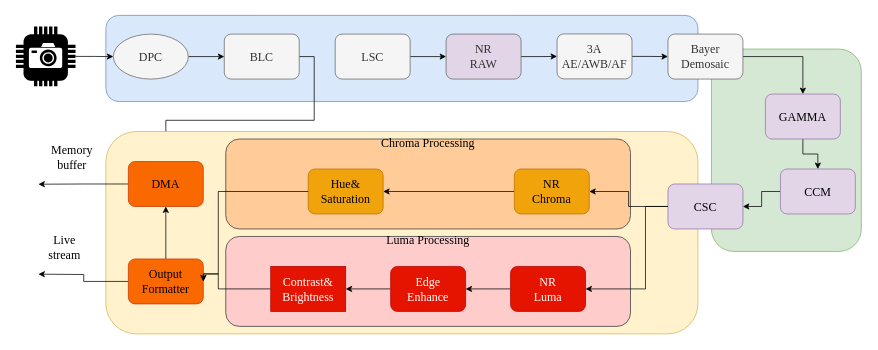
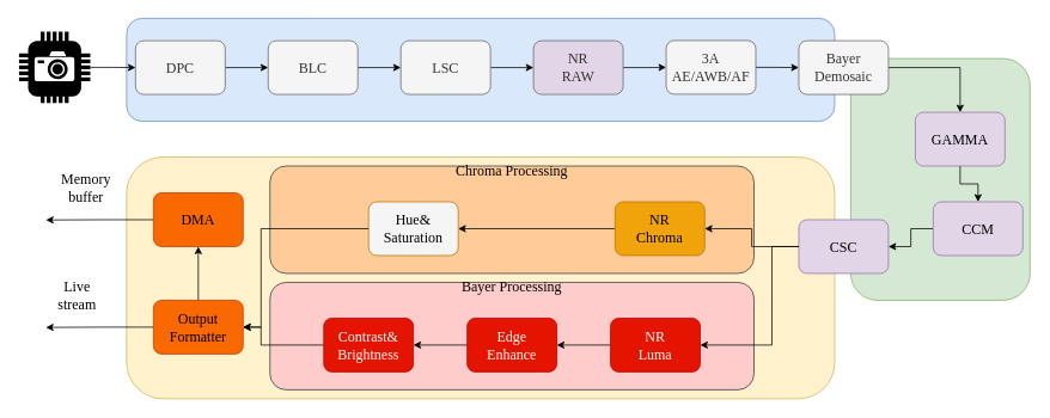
  <mxCell id="0" />
  <mxCell id="1" parent="0" />
  <mxCell id="2" value="" style="rounded=1;whiteSpace=wrap;html=1;fillColor=#dae8fc;strokeColor=#6c8ebf;" vertex="1" parent="1"><mxGeometry x="140" y="20" width="790" height="115" as="geometry" /></mxCell>
  <mxCell id="3" value="" style="rounded=1;whiteSpace=wrap;html=1;fillColor=#d5e8d4;strokeColor=#82b366;" vertex="1" parent="1"><mxGeometry x="948" y="65" width="200" height="270" as="geometry" /></mxCell>
  <mxCell id="4" style="edgeStyle=orthogonalEdgeStyle;rounded=0;orthogonalLoop=1;jettySize=auto;html=1;exitX=1;exitY=0.5;exitDx=0;exitDy=0;exitPerimeter=0;entryX=0;entryY=0.5;entryDx=0;entryDy=0;" edge="1" parent="1" source="5" target="7"><mxGeometry relative="1" as="geometry" /></mxCell>
  <mxCell id="5" value="" style="outlineConnect=0;dashed=0;verticalLabelPosition=bottom;verticalAlign=top;align=center;html=1;shape=mxgraph.aws3.camera;fillColor=#000000;gradientColor=none;strokeColor=#000000;" vertex="1" parent="1"><mxGeometry x="20" y="35" width="79.5" height="79.5" as="geometry" /></mxCell>
  <mxCell id="6" style="edgeStyle=orthogonalEdgeStyle;rounded=0;orthogonalLoop=1;jettySize=auto;html=1;exitX=1;exitY=0.5;exitDx=0;exitDy=0;entryX=0;entryY=0.5;entryDx=0;entryDy=0;" edge="1" parent="1" source="7" target="9"><mxGeometry relative="1" as="geometry" /></mxCell>
- <mxCell id="7" value="&lt;font style=&quot;font-size: 16px;&quot; face=&quot;Comic Sans MS&quot;&gt;DPC&lt;/font&gt;" style="ellipse;whiteSpace=wrap;html=1;fillColor=#f5f5f5;fontColor=#333333;strokeColor=#666666;" vertex="1" parent="1"><mxGeometry x="150" y="45" width="100" height="60" as="geometry" /></mxCell>
- <mxCell id="8" style="edgeStyle=orthogonalEdgeStyle;rounded=0;orthogonalLoop=1;jettySize=auto;html=1;exitX=1;exitY=0.5;exitDx=0;exitDy=0;" edge="1" parent="1" source="9" target="38"><mxGeometry relative="1" as="geometry" /></mxCell>
+ <mxCell id="7" value="&lt;font style=&quot;font-size: 16px;&quot; face=&quot;Comic Sans MS&quot;&gt;DPC&lt;/font&gt;" style="rounded=1;whiteSpace=wrap;html=1;fillColor=#f5f5f5;fontColor=#333333;strokeColor=#666666;" vertex="1" parent="1"><mxGeometry x="150" y="45" width="100" height="60" as="geometry" /></mxCell>
+ <mxCell id="8" style="edgeStyle=orthogonalEdgeStyle;rounded=0;orthogonalLoop=1;jettySize=auto;html=1;exitX=1;exitY=0.5;exitDx=0;exitDy=0;entryX=0;entryY=0.5;entryDx=0;entryDy=0;" edge="1" parent="1" source="9" target="11"><mxGeometry relative="1" as="geometry" /></mxCell>
  <mxCell id="9" value="&lt;font style=&quot;font-size: 16px;&quot; face=&quot;Comic Sans MS&quot;&gt;BLC&lt;/font&gt;" style="rounded=1;whiteSpace=wrap;html=1;fillColor=#f5f5f5;strokeColor=#666666;fontColor=#333333;" vertex="1" parent="1"><mxGeometry x="298" y="45" width="100" height="60" as="geometry" /></mxCell>
  <mxCell id="10" style="edgeStyle=orthogonalEdgeStyle;rounded=0;orthogonalLoop=1;jettySize=auto;html=1;exitX=1;exitY=0.5;exitDx=0;exitDy=0;entryX=0;entryY=0.5;entryDx=0;entryDy=0;" edge="1" parent="1" source="11" target="13"><mxGeometry relative="1" as="geometry" /></mxCell>
  <mxCell id="11" value="&lt;font style=&quot;font-size: 16px;&quot; face=&quot;Comic Sans MS&quot;&gt;LSC&lt;/font&gt;" style="rounded=1;whiteSpace=wrap;html=1;fillColor=#f5f5f5;strokeColor=#666666;fontColor=#333333;" vertex="1" parent="1"><mxGeometry x="446" y="45" width="100" height="60" as="geometry" /></mxCell>
  <mxCell id="12" style="edgeStyle=orthogonalEdgeStyle;rounded=0;orthogonalLoop=1;jettySize=auto;html=1;exitX=1;exitY=0.5;exitDx=0;exitDy=0;" edge="1" parent="1" source="13" target="15"><mxGeometry relative="1" as="geometry" /></mxCell>
  <mxCell id="13" value="&lt;font style=&quot;font-size: 16px;&quot; face=&quot;Comic Sans MS&quot;&gt;NR&lt;br&gt;RAW&lt;/font&gt;" style="rounded=1;whiteSpace=wrap;html=1;fillColor=#e1d5e7;strokeColor=#666666;fontColor=#333333;" vertex="1" parent="1"><mxGeometry x="594" y="45" width="100" height="60" as="geometry" /></mxCell>
  <mxCell id="14" style="edgeStyle=orthogonalEdgeStyle;rounded=0;orthogonalLoop=1;jettySize=auto;html=1;exitX=1;exitY=0.5;exitDx=0;exitDy=0;entryX=0;entryY=0.5;entryDx=0;entryDy=0;" edge="1" parent="1" source="15" target="17"><mxGeometry relative="1" as="geometry" /></mxCell>
  <mxCell id="15" value="&lt;font face=&quot;Comic Sans MS&quot;&gt;&lt;span style=&quot;font-size: 16px;&quot;&gt;3A&lt;br&gt;AE/AWB/AF&lt;br&gt;&lt;/span&gt;&lt;/font&gt;" style="rounded=1;whiteSpace=wrap;html=1;fillColor=#f5f5f5;strokeColor=#666666;fontColor=#333333;" vertex="1" parent="1"><mxGeometry x="742" y="44.75" width="100" height="60" as="geometry" /></mxCell>
  <mxCell id="16" style="edgeStyle=orthogonalEdgeStyle;rounded=0;orthogonalLoop=1;jettySize=auto;html=1;exitX=1;exitY=0.5;exitDx=0;exitDy=0;entryX=0.5;entryY=0;entryDx=0;entryDy=0;" edge="1" parent="1" source="17" target="19"><mxGeometry relative="1" as="geometry" /></mxCell>
  <mxCell id="17" value="&lt;font face=&quot;Comic Sans MS&quot;&gt;&lt;span style=&quot;font-size: 16px;&quot;&gt;Bayer Demosaic&lt;/span&gt;&lt;/font&gt;" style="rounded=1;whiteSpace=wrap;html=1;fillColor=#f5f5f5;strokeColor=#666666;fontColor=#333333;" vertex="1" parent="1"><mxGeometry x="890" y="45" width="100" height="60" as="geometry" /></mxCell>
  <mxCell id="18" style="edgeStyle=orthogonalEdgeStyle;rounded=0;orthogonalLoop=1;jettySize=auto;html=1;exitX=0.5;exitY=1;exitDx=0;exitDy=0;entryX=0.5;entryY=0;entryDx=0;entryDy=0;" edge="1" parent="1" source="19" target="21"><mxGeometry relative="1" as="geometry" /></mxCell>
  <mxCell id="19" value="&lt;font face=&quot;Comic Sans MS&quot;&gt;&lt;span style=&quot;font-size: 16px;&quot;&gt;GAMMA&lt;/span&gt;&lt;/font&gt;" style="rounded=1;whiteSpace=wrap;html=1;fillColor=#e1d5e7;strokeColor=#9673a6;" vertex="1" parent="1"><mxGeometry x="1020" y="125" width="100" height="60" as="geometry" /></mxCell>
  <mxCell id="20" style="edgeStyle=orthogonalEdgeStyle;rounded=0;orthogonalLoop=1;jettySize=auto;html=1;exitX=0;exitY=0.5;exitDx=0;exitDy=0;entryX=1;entryY=0.5;entryDx=0;entryDy=0;" edge="1" parent="1" source="21" target="23"><mxGeometry relative="1" as="geometry" /></mxCell>
  <mxCell id="21" value="&lt;font face=&quot;Comic Sans MS&quot;&gt;&lt;span style=&quot;font-size: 16px;&quot;&gt;CCM&lt;br&gt;&lt;/span&gt;&lt;/font&gt;" style="rounded=1;whiteSpace=wrap;html=1;fillColor=#e1d5e7;strokeColor=#9673a6;" vertex="1" parent="1"><mxGeometry x="1040" y="225" width="100" height="60" as="geometry" /></mxCell>
  <mxCell id="22" value="" style="rounded=1;whiteSpace=wrap;html=1;fillColor=#fff2cc;strokeColor=#d6b656;" vertex="1" parent="1"><mxGeometry x="140" y="175" width="790" height="270" as="geometry" /></mxCell>
  <mxCell id="23" value="&lt;font face=&quot;Comic Sans MS&quot;&gt;&lt;span style=&quot;font-size: 16px;&quot;&gt;CSC&lt;br&gt;&lt;/span&gt;&lt;/font&gt;" style="rounded=1;whiteSpace=wrap;html=1;fillColor=#e1d5e7;strokeColor=#9673a6;" vertex="1" parent="1"><mxGeometry x="890" y="245" width="100" height="60" as="geometry" /></mxCell>
  <mxCell id="24" value="" style="rounded=1;whiteSpace=wrap;html=1;fillColor=#ffcc99;strokeColor=#36393d;" vertex="1" parent="1"><mxGeometry x="300" y="185" width="540" height="120" as="geometry" /></mxCell>
  <mxCell id="25" value="&lt;font style=&quot;font-size: 16px;&quot; face=&quot;Comic Sans MS&quot;&gt;Chroma Processing&lt;/font&gt;" style="rounded=1;whiteSpace=wrap;html=1;fillColor=none;strokeColor=none;" vertex="1" parent="1"><mxGeometry x="445" y="165" width="250" height="50" as="geometry" /></mxCell>
- <mxCell id="26" value="&lt;font face=&quot;Comic Sans MS&quot;&gt;&lt;span style=&quot;font-size: 16px;&quot;&gt;Hue&amp;amp;&lt;br&gt;Saturation&lt;br&gt;&lt;/span&gt;&lt;/font&gt;" style="rounded=1;whiteSpace=wrap;html=1;fillColor=#f0a30a;fontColor=#000000;strokeColor=#BD7000;" vertex="1" parent="1"><mxGeometry x="410" y="225" width="100" height="60" as="geometry" /></mxCell>
+ <mxCell id="26" value="&lt;font face=&quot;Comic Sans MS&quot;&gt;&lt;span style=&quot;font-size: 16px;&quot;&gt;Hue&amp;amp;&lt;br&gt;Saturation&lt;br&gt;&lt;/span&gt;&lt;/font&gt;" style="rounded=1;whiteSpace=wrap;html=1;fillColor=#f5f5f5;fontColor=#000000;strokeColor=#BD7000;" vertex="1" parent="1"><mxGeometry x="410" y="225" width="100" height="60" as="geometry" /></mxCell>
  <mxCell id="27" style="edgeStyle=orthogonalEdgeStyle;rounded=0;orthogonalLoop=1;jettySize=auto;html=1;exitX=0;exitY=0.5;exitDx=0;exitDy=0;entryX=1;entryY=0.5;entryDx=0;entryDy=0;" edge="1" parent="1" source="28" target="26"><mxGeometry relative="1" as="geometry" /></mxCell>
  <mxCell id="28" value="&lt;font face=&quot;Comic Sans MS&quot;&gt;&lt;span style=&quot;font-size: 16px;&quot;&gt;NR&lt;br&gt;Chroma&lt;br&gt;&lt;/span&gt;&lt;/font&gt;" style="rounded=1;whiteSpace=wrap;html=1;fillColor=#f0a30a;fontColor=#000000;strokeColor=#BD7000;" vertex="1" parent="1"><mxGeometry x="685" y="225" width="100" height="60" as="geometry" /></mxCell>
  <mxCell id="29" value="" style="rounded=1;whiteSpace=wrap;html=1;fillColor=#ffcccc;strokeColor=#36393d;" vertex="1" parent="1"><mxGeometry x="300" y="315" width="540" height="120" as="geometry" /></mxCell>
- <mxCell id="30" value="&lt;font style=&quot;font-size: 16px;&quot; face=&quot;Comic Sans MS&quot;&gt;Luma Processing&lt;/font&gt;" style="rounded=1;whiteSpace=wrap;html=1;fillColor=none;strokeColor=none;" vertex="1" parent="1"><mxGeometry x="445" y="295" width="250" height="50" as="geometry" /></mxCell>
+ <mxCell id="30" value="&lt;font style=&quot;font-size: 16px;&quot; face=&quot;Comic Sans MS&quot;&gt;Bayer Processing&lt;/font&gt;" style="rounded=1;whiteSpace=wrap;html=1;fillColor=none;strokeColor=none;" vertex="1" parent="1"><mxGeometry x="445" y="295" width="250" height="50" as="geometry" /></mxCell>
  <mxCell id="31" style="edgeStyle=orthogonalEdgeStyle;rounded=0;orthogonalLoop=1;jettySize=auto;html=1;exitX=0;exitY=0.5;exitDx=0;exitDy=0;entryX=1;entryY=0.5;entryDx=0;entryDy=0;" edge="1" parent="1" source="32" target="41"><mxGeometry relative="1" as="geometry"><mxPoint x="300" y="465" as="targetPoint" /><Array as="points"><mxPoint x="290" y="385" /><mxPoint x="290" y="365" /></Array></mxGeometry></mxCell>
- <mxCell id="32" value="&lt;font face=&quot;Comic Sans MS&quot;&gt;&lt;span style=&quot;font-size: 16px;&quot;&gt;Contrast&amp;amp;&lt;br&gt;Brightness&lt;br&gt;&lt;/span&gt;&lt;/font&gt;" style="whiteSpace=wrap;html=1;fillColor=#e51400;fontColor=#ffffff;strokeColor=#B20000;rounded=0;" vertex="1" parent="1"><mxGeometry x="360" y="355" width="100" height="60" as="geometry" /></mxCell>
+ <mxCell id="32" value="&lt;font face=&quot;Comic Sans MS&quot;&gt;&lt;span style=&quot;font-size: 16px;&quot;&gt;Contrast&amp;amp;&lt;br&gt;Brightness&lt;br&gt;&lt;/span&gt;&lt;/font&gt;" style="rounded=1;whiteSpace=wrap;html=1;fillColor=#e51400;fontColor=#ffffff;strokeColor=#B20000;" vertex="1" parent="1"><mxGeometry x="360" y="355" width="100" height="60" as="geometry" /></mxCell>
  <mxCell id="33" style="edgeStyle=orthogonalEdgeStyle;rounded=0;orthogonalLoop=1;jettySize=auto;html=1;exitX=0;exitY=0.5;exitDx=0;exitDy=0;" edge="1" parent="1" source="34" target="36"><mxGeometry relative="1" as="geometry" /></mxCell>
  <mxCell id="34" value="&lt;font face=&quot;Comic Sans MS&quot;&gt;&lt;span style=&quot;font-size: 16px;&quot;&gt;NR&lt;br&gt;Luma&lt;br&gt;&lt;/span&gt;&lt;/font&gt;" style="rounded=1;whiteSpace=wrap;html=1;fillColor=#e51400;fontColor=#ffffff;strokeColor=#B20000;" vertex="1" parent="1"><mxGeometry x="680" y="355" width="100" height="60" as="geometry" /></mxCell>
  <mxCell id="35" style="edgeStyle=orthogonalEdgeStyle;rounded=0;orthogonalLoop=1;jettySize=auto;html=1;exitX=0;exitY=0.5;exitDx=0;exitDy=0;" edge="1" parent="1" source="36" target="32"><mxGeometry relative="1" as="geometry" /></mxCell>
  <mxCell id="36" value="&lt;font face=&quot;Comic Sans MS&quot;&gt;&lt;span style=&quot;font-size: 16px;&quot;&gt;Edge&lt;br&gt;Enhance&lt;br&gt;&lt;/span&gt;&lt;/font&gt;" style="rounded=1;whiteSpace=wrap;html=1;fillColor=#e51400;fontColor=#ffffff;strokeColor=#B20000;" vertex="1" parent="1"><mxGeometry x="520" y="355" width="100" height="60" as="geometry" /></mxCell>
  <mxCell id="37" style="edgeStyle=orthogonalEdgeStyle;rounded=0;orthogonalLoop=1;jettySize=auto;html=1;exitX=0;exitY=0.5;exitDx=0;exitDy=0;" edge="1" parent="1" source="38"><mxGeometry relative="1" as="geometry"><mxPoint x="50" y="245.294" as="targetPoint" /></mxGeometry></mxCell>
  <mxCell id="38" value="&lt;font style=&quot;font-size: 16px;&quot; face=&quot;Comic Sans MS&quot;&gt;DMA&lt;/font&gt;" style="rounded=1;whiteSpace=wrap;html=1;fillColor=#fa6800;strokeColor=#C73500;fontColor=#000000;" vertex="1" parent="1"><mxGeometry x="170" y="215" width="100" height="60" as="geometry" /></mxCell>
  <mxCell id="39" style="edgeStyle=orthogonalEdgeStyle;rounded=0;orthogonalLoop=1;jettySize=auto;html=1;exitX=0.5;exitY=0;exitDx=0;exitDy=0;entryX=0.5;entryY=1;entryDx=0;entryDy=0;" edge="1" parent="1" source="41" target="38"><mxGeometry relative="1" as="geometry" /></mxCell>
  <mxCell id="40" style="edgeStyle=orthogonalEdgeStyle;rounded=0;orthogonalLoop=1;jettySize=auto;html=1;exitX=0;exitY=0.5;exitDx=0;exitDy=0;" edge="1" parent="1" source="41"><mxGeometry relative="1" as="geometry"><mxPoint x="50" y="365.294" as="targetPoint" /></mxGeometry></mxCell>
- <mxCell id="41" value="&lt;font style=&quot;font-size: 16px;&quot; face=&quot;Comic Sans MS&quot;&gt;Output&lt;br&gt;Formatter&lt;br&gt;&lt;/font&gt;" style="rounded=1;whiteSpace=wrap;html=1;fillColor=#fa6800;fontColor=#000000;strokeColor=#C73500;" vertex="1" parent="1"><mxGeometry x="170" y="345" width="100" height="60" as="geometry" /></mxCell>
+ <mxCell id="41" value="&lt;font style=&quot;font-size: 16px;&quot; face=&quot;Comic Sans MS&quot;&gt;Output&lt;br&gt;Formatter&lt;br&gt;&lt;/font&gt;" style="rounded=1;whiteSpace=wrap;html=1;fillColor=#fa6800;fontColor=#000000;strokeColor=#C73500;" vertex="1" parent="1"><mxGeometry x="170" y="335" width="100" height="60" as="geometry" /></mxCell>
  <mxCell id="42" style="edgeStyle=orthogonalEdgeStyle;rounded=0;orthogonalLoop=1;jettySize=auto;html=1;exitX=0;exitY=0.5;exitDx=0;exitDy=0;entryX=1;entryY=0.5;entryDx=0;entryDy=0;" edge="1" parent="1" source="23" target="28"><mxGeometry relative="1" as="geometry" /></mxCell>
  <mxCell id="43" style="edgeStyle=orthogonalEdgeStyle;rounded=0;orthogonalLoop=1;jettySize=auto;html=1;exitX=0;exitY=0.5;exitDx=0;exitDy=0;entryX=1;entryY=0.5;entryDx=0;entryDy=0;" edge="1" parent="1" source="23" target="34"><mxGeometry relative="1" as="geometry"><Array as="points"><mxPoint x="860" y="275" /><mxPoint x="860" y="385" /></Array></mxGeometry></mxCell>
  <mxCell id="44" style="edgeStyle=orthogonalEdgeStyle;rounded=0;orthogonalLoop=1;jettySize=auto;html=1;exitX=0;exitY=0.5;exitDx=0;exitDy=0;entryX=1;entryY=0.5;entryDx=0;entryDy=0;" edge="1" parent="1" source="26" target="41"><mxGeometry relative="1" as="geometry"><Array as="points"><mxPoint x="290" y="255" /><mxPoint x="290" y="365" /></Array></mxGeometry></mxCell>
  <mxCell id="45" value="&lt;font style=&quot;font-size: 16px;&quot; face=&quot;Comic Sans MS&quot;&gt;Memory&lt;br&gt;buffer&lt;br&gt;&lt;/font&gt;" style="rounded=1;whiteSpace=wrap;html=1;fillColor=none;strokeColor=none;" vertex="1" parent="1"><mxGeometry x="30" y="185" width="130" height="50" as="geometry" /></mxCell>
  <mxCell id="46" value="&lt;font style=&quot;font-size: 16px;&quot; face=&quot;Comic Sans MS&quot;&gt;Live&lt;br&gt;stream&lt;br&gt;&lt;/font&gt;" style="rounded=1;whiteSpace=wrap;html=1;fillColor=none;strokeColor=none;" vertex="1" parent="1"><mxGeometry x="20" y="305" width="130" height="50" as="geometry" /></mxCell>
